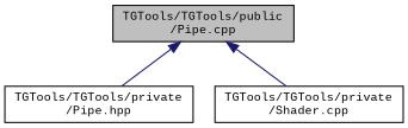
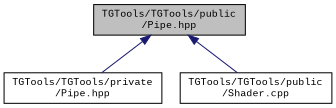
  digraph {
    fontname="Liberation Mono"
    node [color=black fillcolor=white fontname="Liberation Mono" fontsize=10 shape=record style=filled]
    edge [color=midnightblue dir=back fontname="Liberation Mono" fontsize=10 labelfontname=Helvetica labelfontsize=10 style=solid]
-   n1 [fillcolor=grey75 fontcolor=black height=0.2 label="TGTools/TGTools/public\l/Pipe.cpp" width=0.4]
+   n1 [fillcolor=grey75 fontcolor=black height=0.2 label="TGTools/TGTools/public\l/Pipe.hpp" width=0.4]
    n2 [height=0.2 label="TGTools/TGTools/private\l/Pipe.hpp" width=0.4]
-   n3 [height=0.2 label="TGTools/TGTools/private\l/Shader.cpp" width=0.4]
+   n3 [height=0.2 label="TGTools/TGTools/public\l/Shader.cpp" width=0.4]
    n1 -> n2
    n1 -> n3
  }
